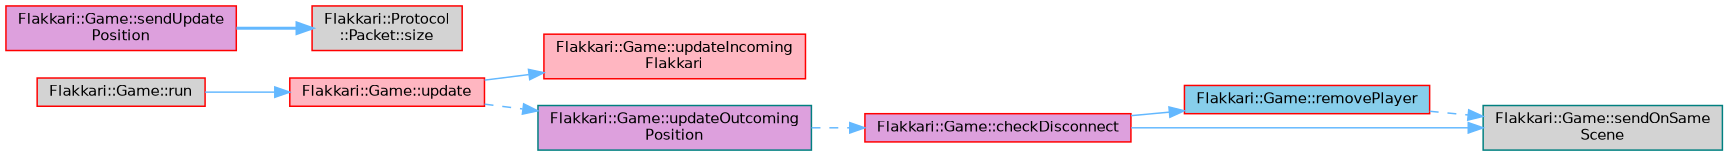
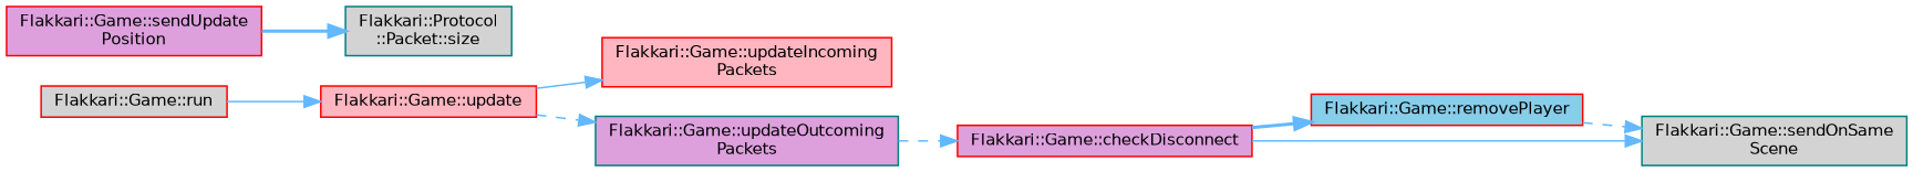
  digraph {
    rankdir=LR
    node [color=red fillcolor=lightgrey fontname=Helvetica fontsize=10 shape=box style=filled]
    edge [color=steelblue1 fontname=Helvetica fontsize=10 labelfontname=Helvetica labelfontsize=10 style=solid]
    n1 [fontcolor=black height=0.2 label="Flakkari::Game::run" width=0.4]
    n2 [fillcolor=lightpink height=0.2 label="Flakkari::Game::update" width=0.4]
-   n3 [fillcolor=lightpink height=0.2 label="Flakkari::Game::updateIncoming\lFlakkari" width=0.4]
-   n4 [color=teal fillcolor=plum height=0.2 label="Flakkari::Game::updateOutcoming\lPosition" width=0.4]
+   n3 [fillcolor=lightpink height=0.2 label="Flakkari::Game::updateIncoming\lPackets" width=0.4]
+   n4 [color=teal fillcolor=plum height=0.2 label="Flakkari::Game::updateOutcoming\lPackets" width=0.4]
    n5 [fillcolor=plum height=0.2 label="Flakkari::Game::checkDisconnect" width=0.4]
    n6 [fillcolor=skyblue height=0.2 label="Flakkari::Game::removePlayer" width=0.4]
    n7 [color=teal height=0.2 label="Flakkari::Game::sendOnSame\lScene" width=0.4]
    n8 [fillcolor=plum height=0.2 label="Flakkari::Game::sendUpdate\lPosition" width=0.4]
-   n9 [height=0.2 label="Flakkari::Protocol\l::Packet::size" width=0.4]
+   n9 [color=teal height=0.2 label="Flakkari::Protocol\l::Packet::size" width=0.4]
    n1 -> n2
    n2 -> n3
    n2 -> n4 [style=dashed]
    n4 -> n5 [style=dashed]
-   n5 -> n6
+   n5 -> n6 [style=bold]
    n5 -> n7
    n6 -> n7 [style=dashed]
    n8 -> n9 [style=bold]
  }
